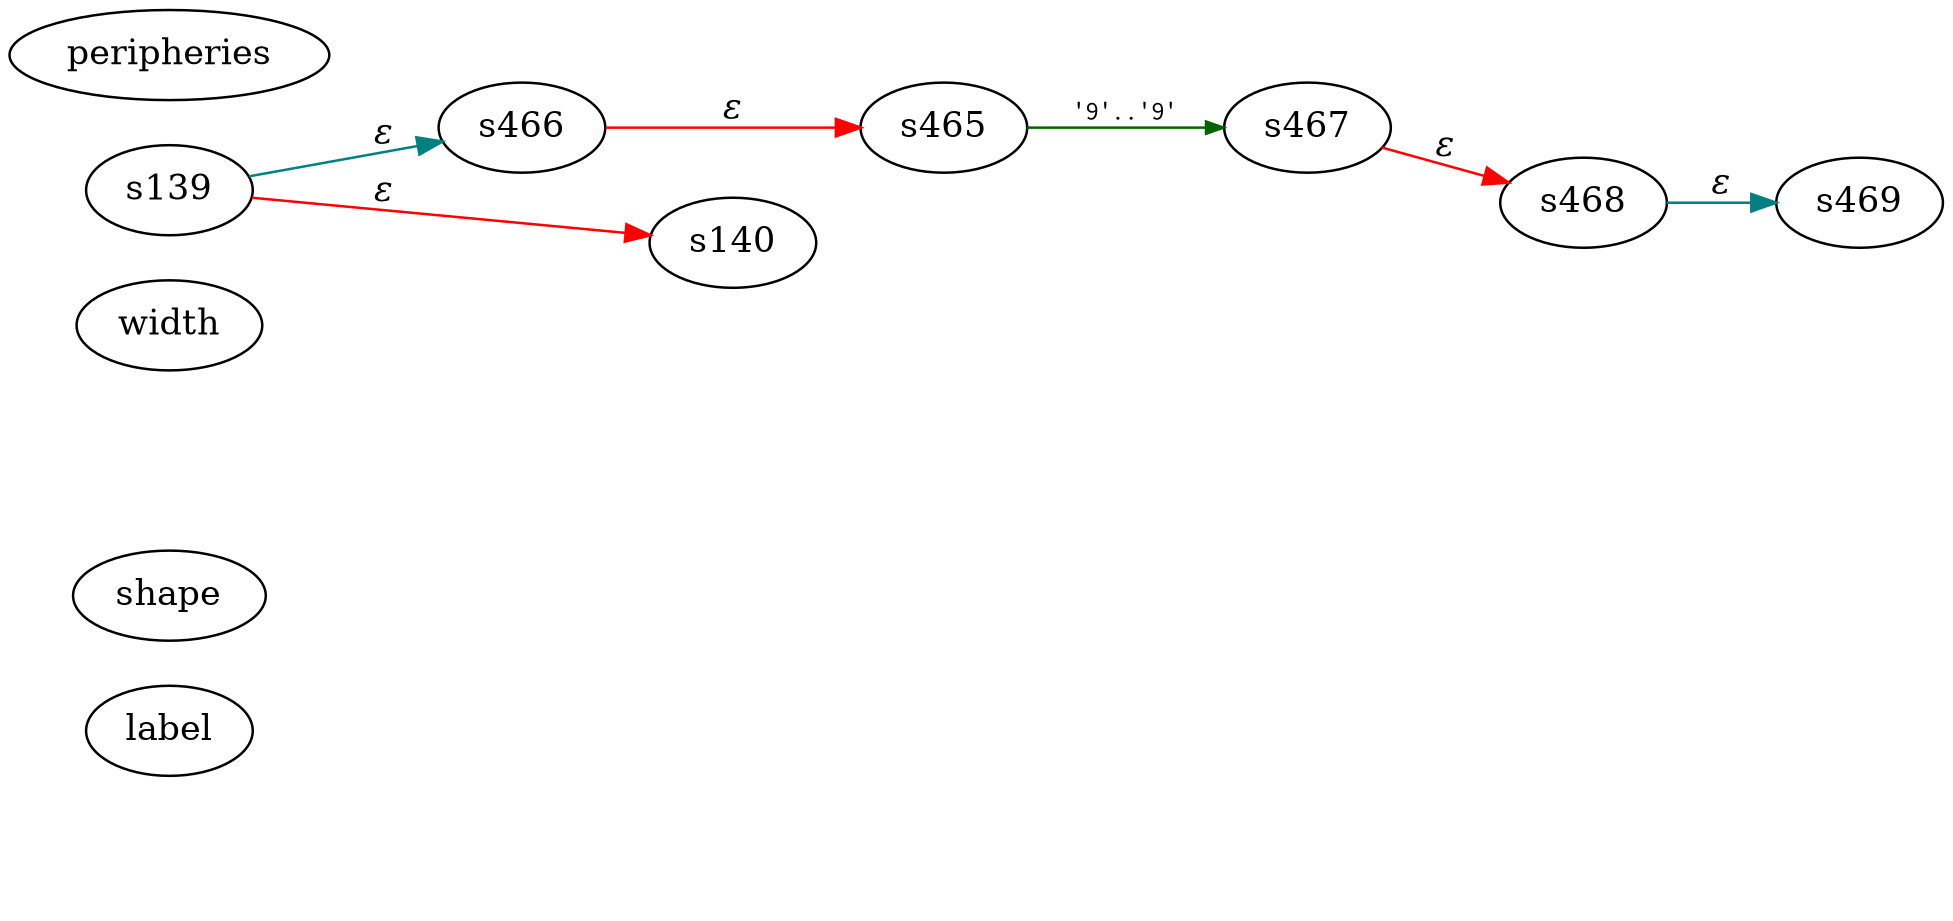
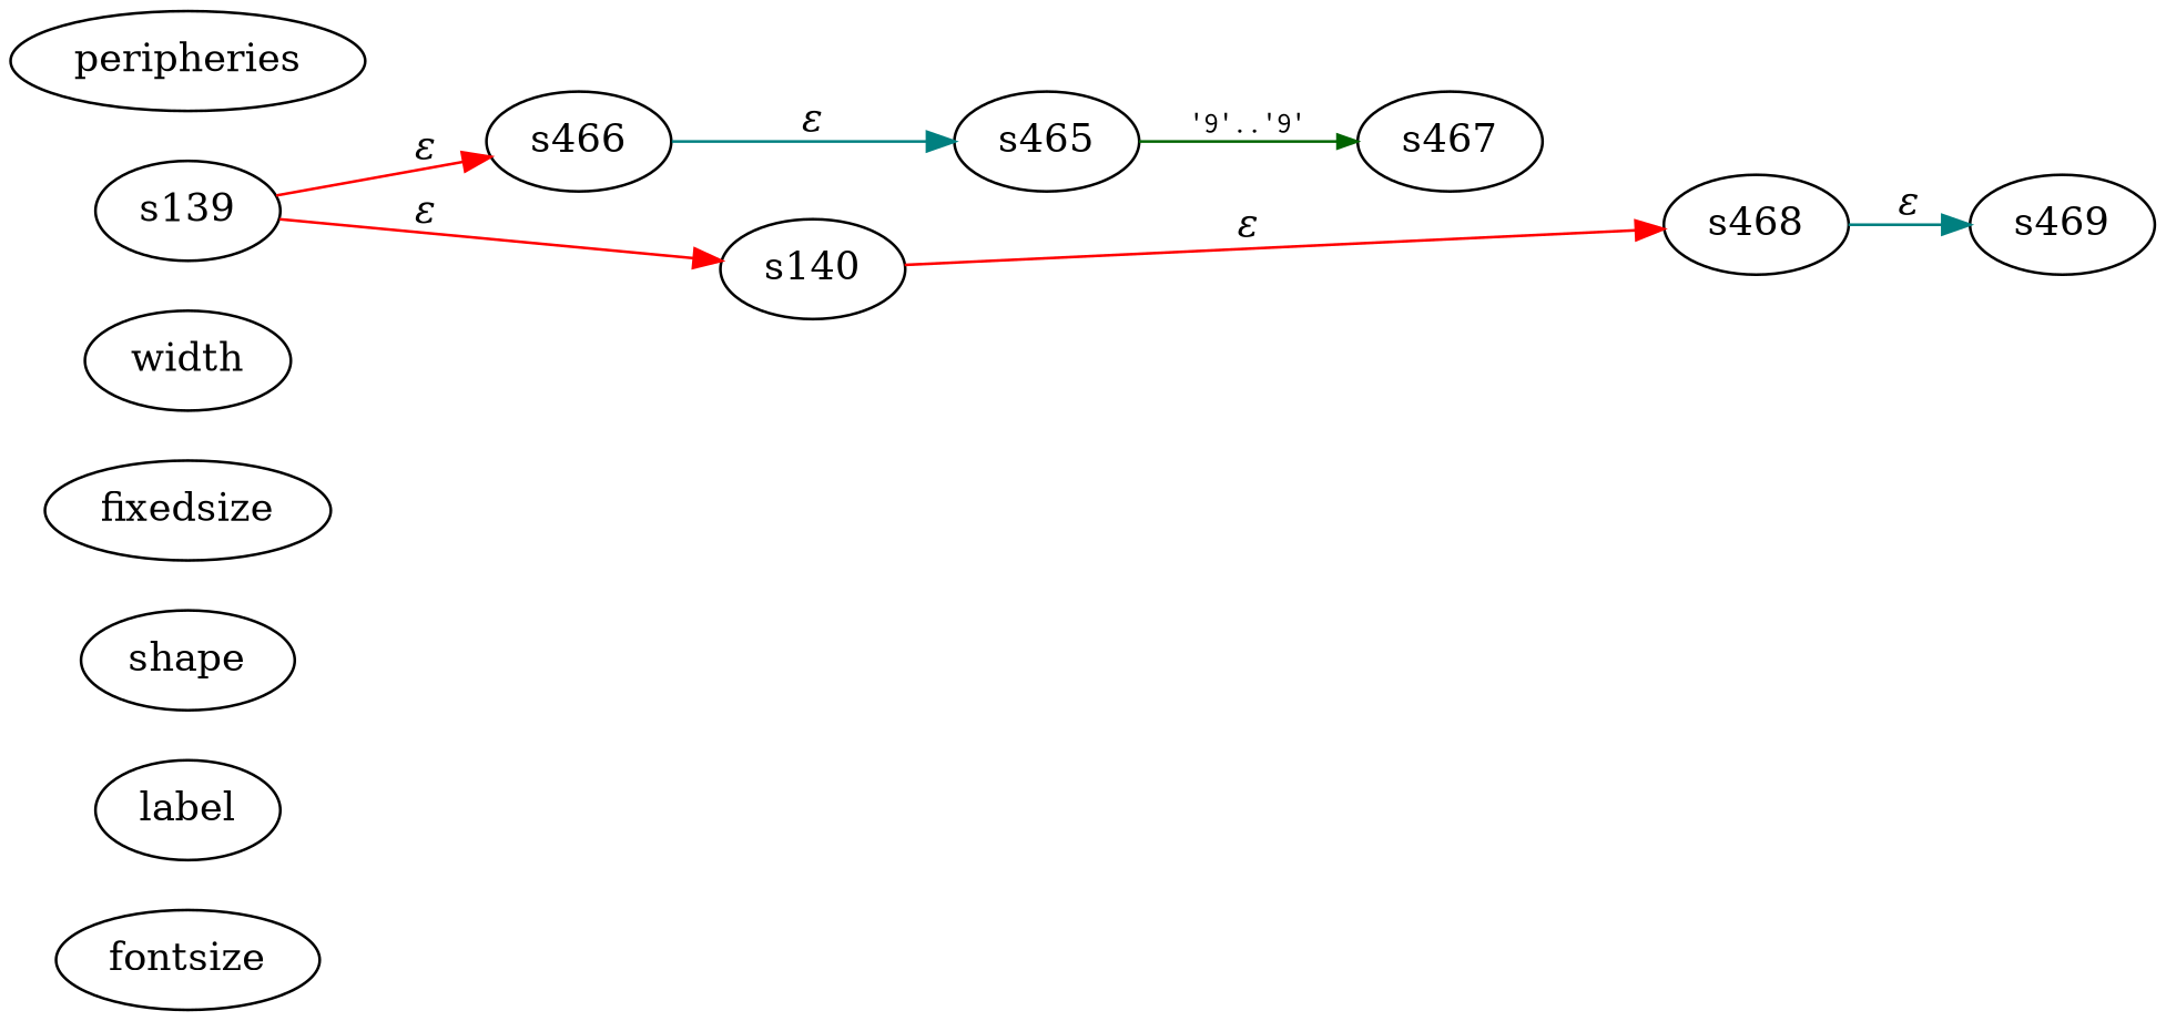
  digraph {
    rankdir=LR
    edge [color=teal fontname="Times-Italic"]
+   fontsize
    label
    shape
+   fixedsize
    width
    s465
    s467
    s468
    peripheries
    s466
    s469
    s139
    s140
    s465 -> s467 [arrowhead=normal arrowsize=.7 color=darkgreen fontname=Courier fontsize=11 label="'9'..'9'"]
-   s467 -> s468 [color=red label="&epsilon;"]
+   s140 -> s468 [color=red label="&epsilon;"]
    s468 -> s469 [label="&epsilon;" tailport=p1]
-   s466 -> s465 [color=red label="&epsilon;"]
-   s139 -> s466 [label="&epsilon;"]
+   s466 -> s465 [label="&epsilon;"]
+   s139 -> s466 [color=red label="&epsilon;"]
    s139 -> s140 [color=red label="&epsilon;"]
  }
